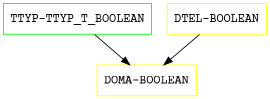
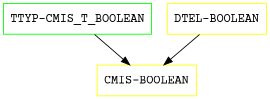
  digraph {
    fontname="Courier Prime"
    node [color=yellow fontname="Courier Prime" shape=box]
    edge [fontname="Courier Prime"]
-   "TTYP-CMIS_T_BOOLEAN" [color=green label="TTYP-TTYP_T_BOOLEAN"]
-   "DOMA-BOOLEAN"
+   "TTYP-CMIS_T_BOOLEAN" [color=green]
+   "DOMA-BOOLEAN" [label="CMIS-BOOLEAN"]
    "DTEL-BOOLEAN"
    "TTYP-CMIS_T_BOOLEAN" -> "DOMA-BOOLEAN"
    "DTEL-BOOLEAN" -> "DOMA-BOOLEAN"
  }
